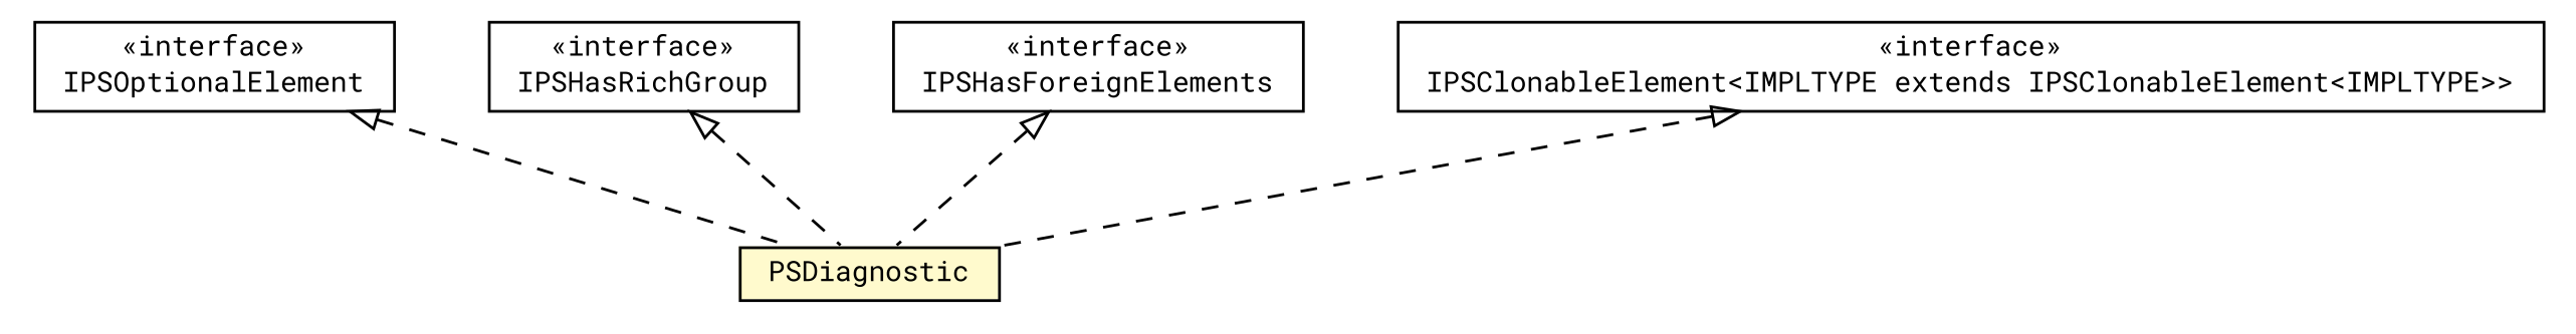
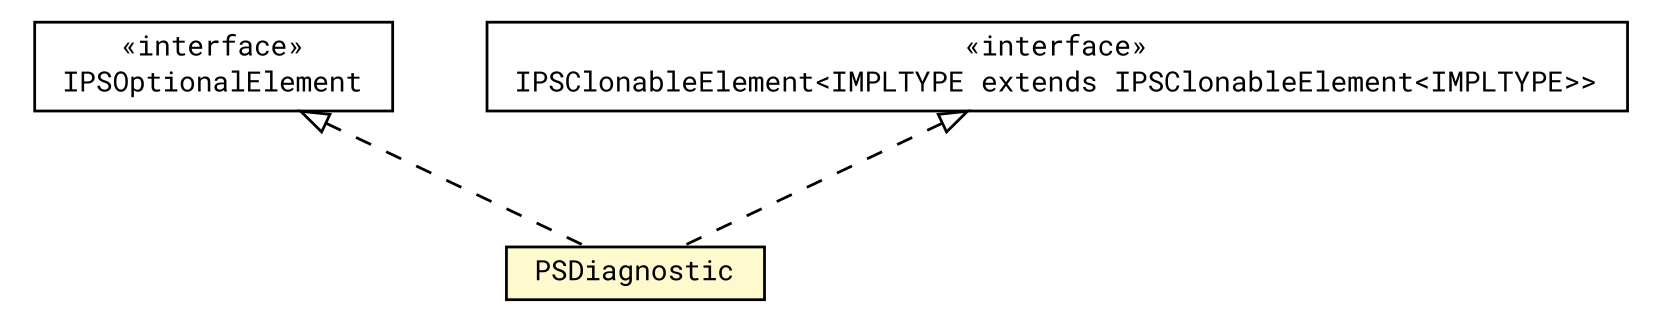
  digraph {
    fontname="Roboto Mono"
    nodesep=0.25
    ranksep=0.5
    node [fontcolor=black fontname="Roboto Mono" fontsize=10.0 shape=plaintext]
    edge [arrowtail=empty dir=back fontname="Roboto Mono" fontsize=10 headport=p labelfontname=arial labelfontsize=10 style=dashed tailport=p]
    n1 [label=<<table title="com.helger.schematron.pure.model.PSDiagnostic" border="0" cellborder="1" cellspacing="0" cellpadding="2" port="p" bgcolor="lemonChiffon" href="./PSDiagnostic.html"> 		<tr><td><table border="0" cellspacing="0" cellpadding="1"> <tr><td align="center" balign="center"> PSDiagnostic </td></tr> 		</table></td></tr> 		</table>>]
    n2 [label=<<table title="com.helger.schematron.pure.model.IPSOptionalElement" border="0" cellborder="1" cellspacing="0" cellpadding="2" port="p" href="./IPSOptionalElement.html"> 		<tr><td><table border="0" cellspacing="0" cellpadding="1"> <tr><td align="center" balign="center"> &#171;interface&#187; </td></tr> <tr><td align="center" balign="center"> IPSOptionalElement </td></tr> 		</table></td></tr> 		</table>>]
-   n3 [label=<<table title="com.helger.schematron.pure.model.IPSHasRichGroup" border="0" cellborder="1" cellspacing="0" cellpadding="2" port="p" href="./IPSHasRichGroup.html"> 		<tr><td><table border="0" cellspacing="0" cellpadding="1"> <tr><td align="center" balign="center"> &#171;interface&#187; </td></tr> <tr><td align="center" balign="center"> IPSHasRichGroup </td></tr> 		</table></td></tr> 		</table>>]
-   n4 [label=<<table title="com.helger.schematron.pure.model.IPSHasForeignElements" border="0" cellborder="1" cellspacing="0" cellpadding="2" port="p" href="./IPSHasForeignElements.html"> 		<tr><td><table border="0" cellspacing="0" cellpadding="1"> <tr><td align="center" balign="center"> &#171;interface&#187; </td></tr> <tr><td align="center" balign="center"> IPSHasForeignElements </td></tr> 		</table></td></tr> 		</table>>]
    n5 [label=<<table title="com.helger.schematron.pure.model.IPSClonableElement" border="0" cellborder="1" cellspacing="0" cellpadding="2" port="p" href="./IPSClonableElement.html"> 		<tr><td><table border="0" cellspacing="0" cellpadding="1"> <tr><td align="center" balign="center"> &#171;interface&#187; </td></tr> <tr><td align="center" balign="center"> IPSClonableElement&lt;IMPLTYPE extends IPSClonableElement&lt;IMPLTYPE&gt;&gt; </td></tr> 		</table></td></tr> 		</table>>]
    n2 -> n1
-   n3 -> n1
-   n4 -> n1
    n5 -> n1
  }
